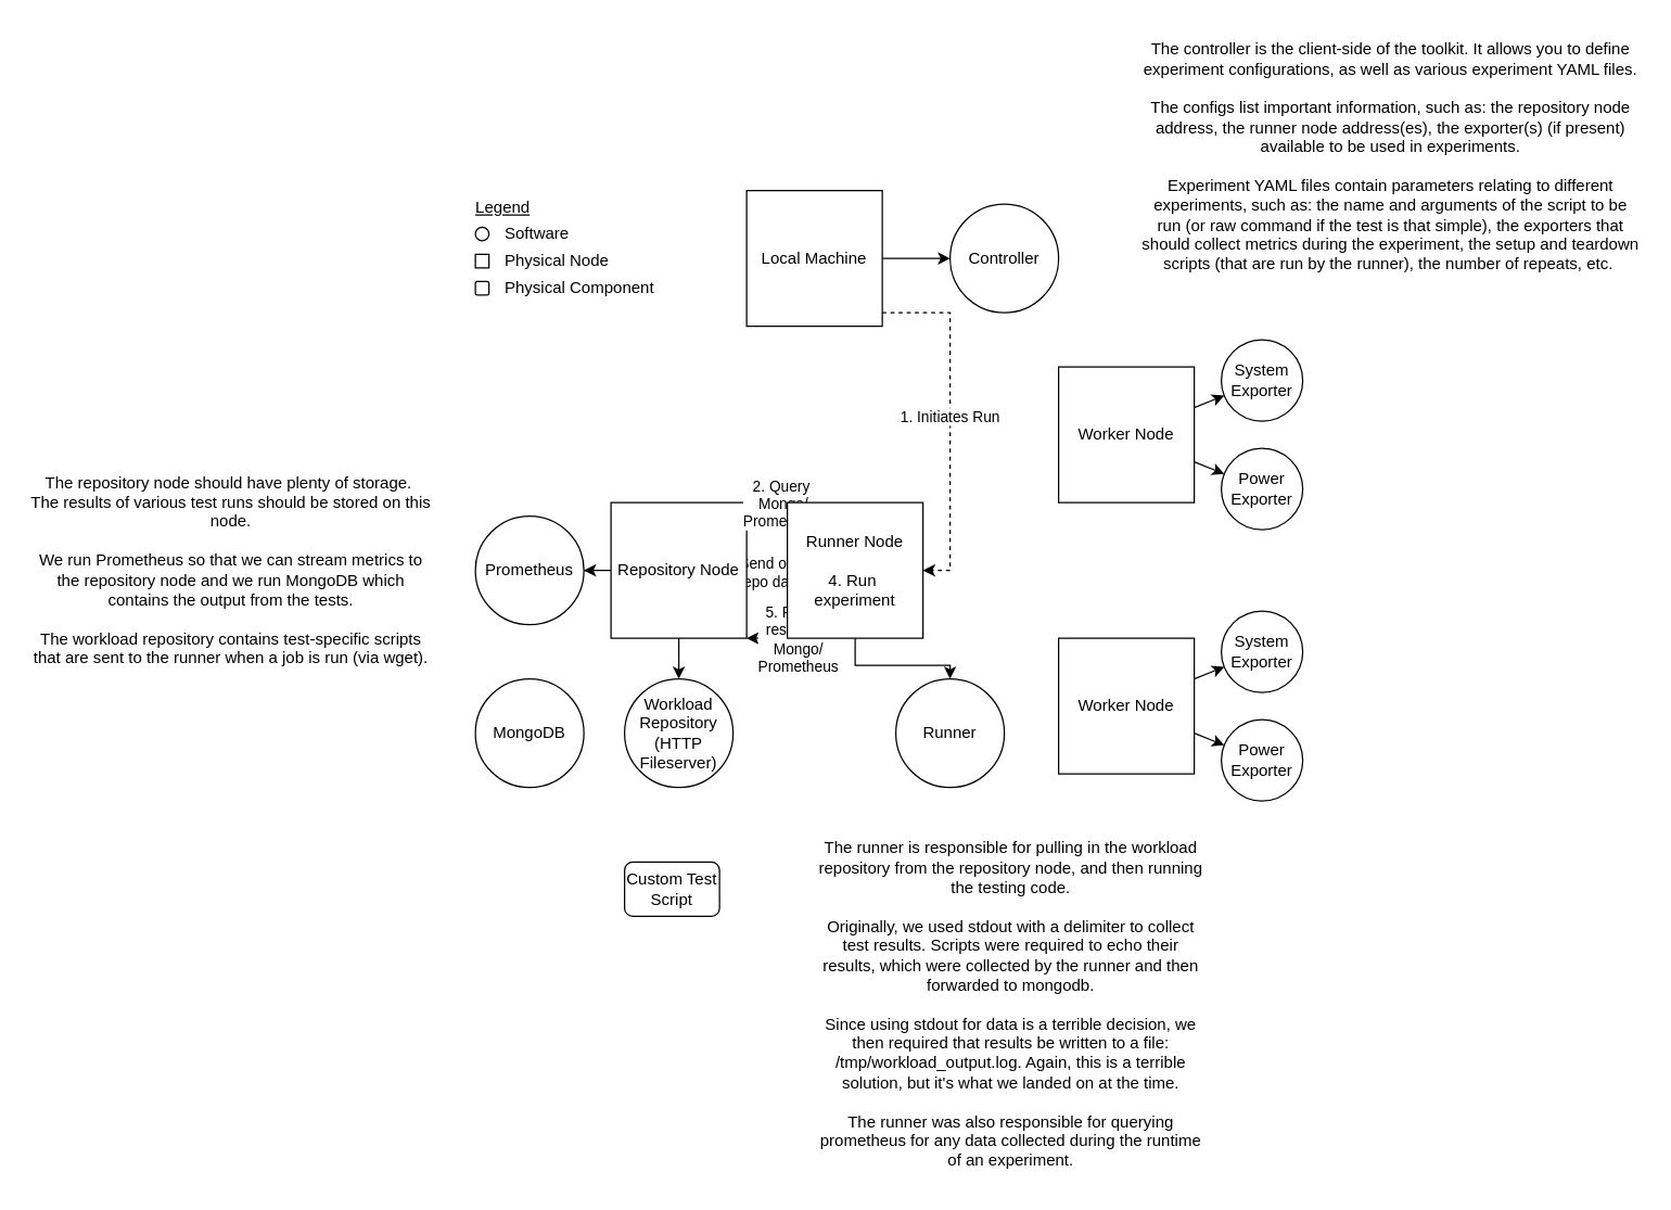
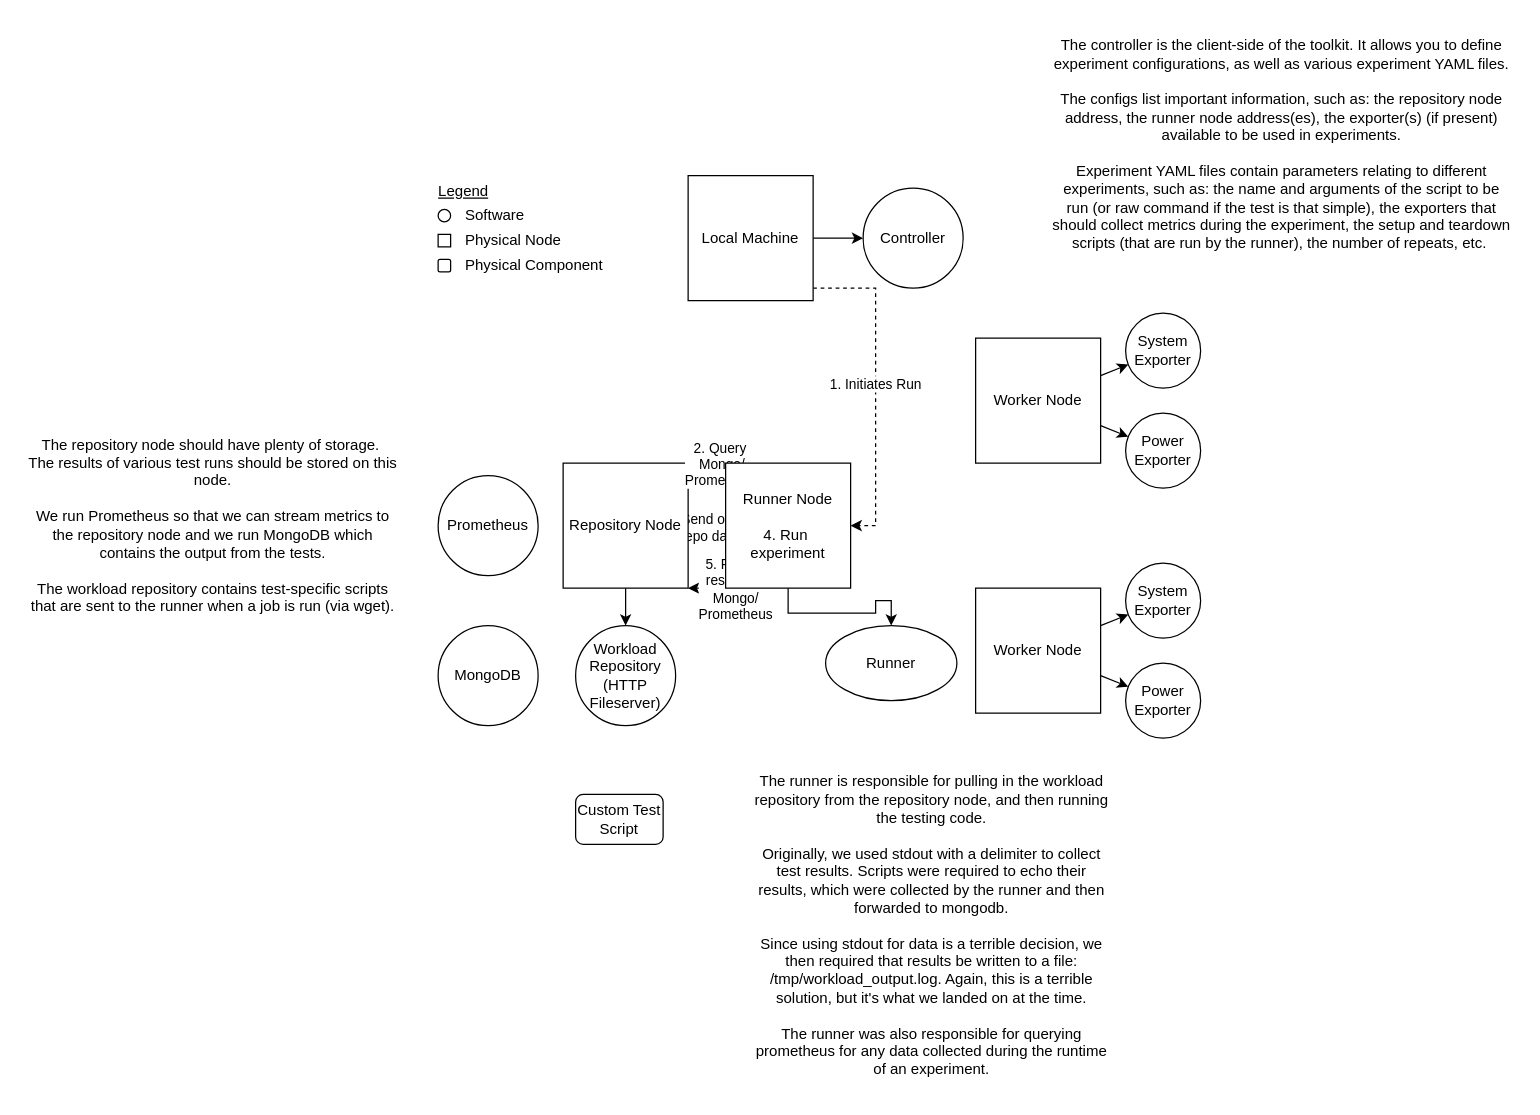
  <mxCell id="0" />
  <mxCell id="1" parent="0" />
  <mxCell id="2" style="edgeStyle=orthogonalEdgeStyle;rounded=0;orthogonalLoop=1;jettySize=auto;html=1;" edge="1" parent="1" source="5" target="41"><mxGeometry relative="1" as="geometry" /></mxCell>
  <mxCell id="3" style="edgeStyle=orthogonalEdgeStyle;rounded=0;orthogonalLoop=1;jettySize=auto;html=1;dashed=1;" edge="1" parent="1" source="5" target="16"><mxGeometry relative="1" as="geometry"><Array as="points"><mxPoint x="700" y="230" /></Array></mxGeometry></mxCell>
  <mxCell id="4" value="1. Initiates Run" style="edgeLabel;html=1;align=center;verticalAlign=middle;resizable=0;points=[];" vertex="1" connectable="0" parent="3"><mxGeometry x="-0.027" y="-1" relative="1" as="geometry"><mxPoint as="offset" /></mxGeometry></mxCell>
  <mxCell id="5" value="Local Machine" style="rounded=0;whiteSpace=wrap;html=1;" vertex="1" parent="1"><mxGeometry x="550" y="140" width="100" height="100" as="geometry" /></mxCell>
- <mxCell id="6" style="edgeStyle=orthogonalEdgeStyle;rounded=0;orthogonalLoop=1;jettySize=auto;html=1;" edge="1" parent="1" source="10" target="23"><mxGeometry relative="1" as="geometry" /></mxCell>
  <mxCell id="7" style="rounded=0;orthogonalLoop=1;jettySize=auto;html=1;" edge="1" parent="1" source="10" target="25"><mxGeometry relative="1" as="geometry" /></mxCell>
  <mxCell id="8" style="edgeStyle=orthogonalEdgeStyle;rounded=0;orthogonalLoop=1;jettySize=auto;html=1;entryX=0;entryY=0.5;entryDx=0;entryDy=0;dashed=1;" edge="1" parent="1" target="16"><mxGeometry relative="1" as="geometry"><mxPoint x="550" y="420" as="sourcePoint" /><Array as="points"><mxPoint x="550" y="420" /></Array></mxGeometry></mxCell>
  <mxCell id="9" value="&lt;div&gt;3. Send over&amp;nbsp;&lt;/div&gt;&lt;div&gt;Repo data&lt;/div&gt;" style="edgeLabel;html=1;align=center;verticalAlign=middle;resizable=0;points=[];" vertex="1" connectable="0" parent="8"><mxGeometry x="-0.04" y="-1" relative="1" as="geometry"><mxPoint as="offset" /></mxGeometry></mxCell>
  <mxCell id="10" value="Repository Node" style="rounded=0;whiteSpace=wrap;html=1;" vertex="1" parent="1"><mxGeometry x="450" y="370" width="100" height="100" as="geometry" /></mxCell>
  <mxCell id="11" style="edgeStyle=orthogonalEdgeStyle;rounded=0;orthogonalLoop=1;jettySize=auto;html=1;" edge="1" parent="1" source="16" target="26"><mxGeometry relative="1" as="geometry" /></mxCell>
  <mxCell id="12" style="edgeStyle=orthogonalEdgeStyle;rounded=0;orthogonalLoop=1;jettySize=auto;html=1;dashed=1;exitX=0;exitY=0;exitDx=0;exitDy=0;entryX=1;entryY=0;entryDx=0;entryDy=0;" edge="1" parent="1" source="16" target="10"><mxGeometry relative="1" as="geometry"><mxPoint x="550" y="370" as="targetPoint" /><Array as="points"><mxPoint x="590" y="370" /><mxPoint x="590" y="370" /></Array></mxGeometry></mxCell>
  <mxCell id="13" value="&lt;div&gt;2. Query&amp;nbsp;&lt;/div&gt;&lt;div&gt;Mongo/&lt;/div&gt;&lt;div&gt;Prometheus&lt;/div&gt;" style="edgeLabel;html=1;align=center;verticalAlign=middle;resizable=0;points=[];" vertex="1" connectable="0" parent="12"><mxGeometry x="-0.192" y="1" relative="1" as="geometry"><mxPoint x="-4" y="-1" as="offset" /></mxGeometry></mxCell>
  <mxCell id="14" style="edgeStyle=orthogonalEdgeStyle;rounded=0;orthogonalLoop=1;jettySize=auto;html=1;exitX=0;exitY=1;exitDx=0;exitDy=0;entryX=1;entryY=1;entryDx=0;entryDy=0;dashed=1;" edge="1" parent="1" source="16" target="10"><mxGeometry relative="1" as="geometry"><Array as="points"><mxPoint x="600" y="470" /><mxPoint x="600" y="470" /></Array></mxGeometry></mxCell>
  <mxCell id="15" value="&lt;div&gt;5. Return&amp;nbsp;&lt;/div&gt;&lt;div&gt;results&amp;nbsp;to&amp;nbsp;&lt;/div&gt;&lt;div&gt;Mongo/&lt;/div&gt;&lt;div&gt;Prometheus&lt;/div&gt;" style="edgeLabel;html=1;align=center;verticalAlign=middle;resizable=0;points=[];" vertex="1" connectable="0" parent="14"><mxGeometry x="0.121" y="1" relative="1" as="geometry"><mxPoint x="6" y="-1" as="offset" /></mxGeometry></mxCell>
  <mxCell id="16" value="&lt;div&gt;Runner Node&lt;/div&gt;&lt;div&gt;&lt;br&gt;&lt;/div&gt;&lt;div&gt;4. Run&amp;nbsp;&lt;/div&gt;&lt;div&gt;experiment&lt;/div&gt;" style="rounded=0;whiteSpace=wrap;html=1;" vertex="1" parent="1"><mxGeometry x="580" y="370" width="100" height="100" as="geometry" /></mxCell>
  <mxCell id="17" style="rounded=0;orthogonalLoop=1;jettySize=auto;html=1;" edge="1" parent="1" source="19" target="37"><mxGeometry relative="1" as="geometry" /></mxCell>
  <mxCell id="18" style="rounded=0;orthogonalLoop=1;jettySize=auto;html=1;elbow=vertical;" edge="1" parent="1" source="19" target="40"><mxGeometry relative="1" as="geometry" /></mxCell>
  <mxCell id="19" value="Worker Node" style="rounded=0;whiteSpace=wrap;html=1;" vertex="1" parent="1"><mxGeometry x="780" y="470" width="100" height="100" as="geometry" /></mxCell>
  <mxCell id="20" style="rounded=0;orthogonalLoop=1;jettySize=auto;html=1;" edge="1" parent="1" source="22" target="38"><mxGeometry relative="1" as="geometry" /></mxCell>
  <mxCell id="21" style="rounded=0;orthogonalLoop=1;jettySize=auto;html=1;" edge="1" parent="1" source="22" target="39"><mxGeometry relative="1" as="geometry" /></mxCell>
  <mxCell id="22" value="Worker Node" style="rounded=0;whiteSpace=wrap;html=1;" vertex="1" parent="1"><mxGeometry x="780" y="270" width="100" height="100" as="geometry" /></mxCell>
  <mxCell id="23" value="&lt;div&gt;Prometheus&lt;/div&gt;" style="ellipse;whiteSpace=wrap;html=1;" vertex="1" parent="1"><mxGeometry x="350" y="380" width="80" height="80" as="geometry" /></mxCell>
  <mxCell id="24" value="MongoDB" style="ellipse;whiteSpace=wrap;html=1;" vertex="1" parent="1"><mxGeometry x="350" y="500" width="80" height="80" as="geometry" /></mxCell>
  <mxCell id="25" value="Workload Repository (HTTP Fileserver)" style="ellipse;whiteSpace=wrap;html=1;" vertex="1" parent="1"><mxGeometry x="460" y="500" width="80" height="80" as="geometry" /></mxCell>
- <mxCell id="26" value="Runner" style="ellipse;whiteSpace=wrap;html=1;" vertex="1" parent="1"><mxGeometry x="660" y="500" width="80" height="80" as="geometry" /></mxCell>
+ <mxCell id="26" value="Runner" style="ellipse;whiteSpace=wrap;html=1;" vertex="1" parent="1"><mxGeometry x="660" y="500" width="105" height="60" as="geometry" /></mxCell>
  <mxCell id="27" value="Custom Test Script" style="rounded=1;whiteSpace=wrap;html=1;" vertex="1" parent="1"><mxGeometry x="460" y="635" width="70" height="40" as="geometry" /></mxCell>
  <mxCell id="28" value="" style="group" vertex="1" connectable="0" parent="1"><mxGeometry x="340" y="140" width="170" height="87" as="geometry" /></mxCell>
  <mxCell id="29" value="" style="group" vertex="1" connectable="0" parent="28"><mxGeometry width="130" height="67" as="geometry" /></mxCell>
  <mxCell id="30" value="&lt;div&gt;&lt;u&gt;Legend&lt;/u&gt;&lt;/div&gt;&lt;div&gt;&lt;u&gt;&lt;br&gt;&lt;/u&gt;&lt;/div&gt;" style="text;html=1;align=center;verticalAlign=middle;resizable=0;points=[];autosize=1;strokeColor=none;fillColor=none;" vertex="1" parent="29"><mxGeometry width="60" height="40" as="geometry" /></mxCell>
  <mxCell id="31" value="" style="ellipse;whiteSpace=wrap;html=1;aspect=fixed;" vertex="1" parent="29"><mxGeometry x="10" y="27" width="10" height="10" as="geometry" /></mxCell>
  <mxCell id="32" value="Software" style="text;html=1;align=left;verticalAlign=middle;resizable=0;points=[];autosize=1;strokeColor=none;fillColor=none;" vertex="1" parent="29"><mxGeometry x="30" y="17" width="70" height="30" as="geometry" /></mxCell>
  <mxCell id="33" value="" style="rounded=0;whiteSpace=wrap;html=1;" vertex="1" parent="29"><mxGeometry x="10" y="47" width="10" height="10" as="geometry" /></mxCell>
  <mxCell id="34" value="Physical Node" style="text;html=1;align=left;verticalAlign=middle;resizable=0;points=[];autosize=1;strokeColor=none;fillColor=none;" vertex="1" parent="29"><mxGeometry x="30" y="37" width="100" height="30" as="geometry" /></mxCell>
  <mxCell id="35" value="" style="rounded=1;whiteSpace=wrap;html=1;" vertex="1" parent="28"><mxGeometry x="10" y="67" width="10" height="10" as="geometry" /></mxCell>
  <mxCell id="36" value="Physical Component" style="text;html=1;align=left;verticalAlign=middle;resizable=0;points=[];autosize=1;strokeColor=none;fillColor=none;" vertex="1" parent="28"><mxGeometry x="30" y="57" width="140" height="30" as="geometry" /></mxCell>
  <mxCell id="37" value="&lt;div&gt;System Exporter&lt;/div&gt;" style="ellipse;whiteSpace=wrap;html=1;" vertex="1" parent="1"><mxGeometry x="900" y="450" width="60" height="60" as="geometry" /></mxCell>
  <mxCell id="38" value="&lt;div&gt;System Exporter&lt;/div&gt;" style="ellipse;whiteSpace=wrap;html=1;" vertex="1" parent="1"><mxGeometry x="900" y="250" width="60" height="60" as="geometry" /></mxCell>
  <mxCell id="39" value="&lt;div&gt;Power&lt;/div&gt;&lt;div&gt;Exporter&lt;/div&gt;" style="ellipse;whiteSpace=wrap;html=1;" vertex="1" parent="1"><mxGeometry x="900" y="330" width="60" height="60" as="geometry" /></mxCell>
  <mxCell id="40" value="&lt;div&gt;Power&lt;/div&gt;&lt;div&gt;Exporter&lt;/div&gt;" style="ellipse;whiteSpace=wrap;html=1;" vertex="1" parent="1"><mxGeometry x="900" y="530" width="60" height="60" as="geometry" /></mxCell>
- <mxCell id="41" value="Controller" style="ellipse;whiteSpace=wrap;html=1;aspect=fixed;" vertex="1" parent="1"><mxGeometry x="700" y="150" width="80" height="80" as="geometry" /></mxCell>
+ <mxCell id="41" value="Controller" style="ellipse;whiteSpace=wrap;html=1;aspect=fixed;" vertex="1" parent="1"><mxGeometry x="690" y="150" width="80" height="80" as="geometry" /></mxCell>
  <mxCell id="42" value="&lt;div&gt;The repository node should have plenty of storage.&amp;nbsp;&lt;/div&gt;&lt;div&gt;The results of various test runs should be stored on this node.&lt;/div&gt;&lt;div&gt;&lt;br&gt;&lt;/div&gt;&lt;div&gt;We run Prometheus so that we can stream metrics to the repository node and we run MongoDB which contains the output from the tests.&lt;/div&gt;&lt;div&gt;&lt;br&gt;&lt;/div&gt;The workload repository contains test-specific scripts that are sent to the runner when a job is run (via wget)." style="text;html=1;align=center;verticalAlign=middle;whiteSpace=wrap;rounded=0;" vertex="1" parent="1"><mxGeometry x="20" y="343.5" width="300" height="153" as="geometry" /></mxCell>
  <mxCell id="43" value="&lt;div&gt;The runner is responsible for pulling in the workload repository from the repository node, and then running the testing code.&lt;/div&gt;&lt;div&gt;&lt;br&gt;&lt;/div&gt;&lt;div&gt;Originally, we used stdout with a delimiter to collect test results. Scripts were required to echo their results, which were collected by the runner and then forwarded to mongodb.&lt;/div&gt;&lt;div&gt;&lt;br&gt;&lt;/div&gt;&lt;div&gt;Since using stdout for data is a terrible decision, we then required that results be written to a file: /tmp/workload_output.log. Again, this is a terrible solution, but it's what we landed on at the time.&lt;/div&gt;&lt;div&gt;&lt;br&gt;&lt;/div&gt;&lt;div&gt;The runner was also responsible for querying prometheus for any data collected during the runtime of an experiment.&lt;/div&gt;" style="text;html=1;align=center;verticalAlign=middle;whiteSpace=wrap;rounded=0;" vertex="1" parent="1"><mxGeometry x="600" y="610" width="290" height="260" as="geometry" /></mxCell>
  <mxCell id="44" value="&lt;div&gt;The controller is the client-side of the toolkit. It allows you to define experiment configurations, as well as various experiment YAML files.&lt;/div&gt;&lt;div&gt;&lt;br&gt;&lt;/div&gt;&lt;div&gt;The configs list important information, such as: the repository node address, the runner node address(es), the exporter(s) (if present) available to be used in experiments.&lt;/div&gt;&lt;div&gt;&lt;br&gt;&lt;/div&gt;&lt;div&gt;Experiment YAML files contain parameters relating to different experiments, such as: the name and arguments of the script to be run (or raw command if the test is that simple), the exporters that should collect metrics during the experiment, the setup and teardown scripts (that are run by the runner), the number of repeats, etc.&amp;nbsp;&lt;/div&gt;" style="text;html=1;align=center;verticalAlign=middle;whiteSpace=wrap;rounded=0;" vertex="1" parent="1"><mxGeometry x="840" y="20" width="370" height="190" as="geometry" /></mxCell>
